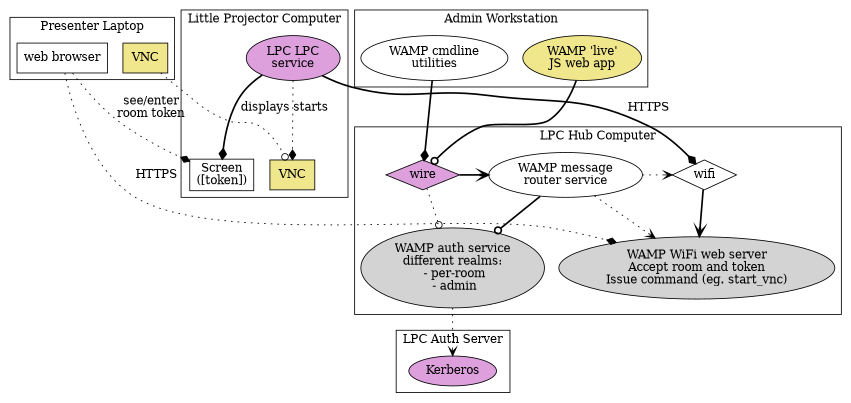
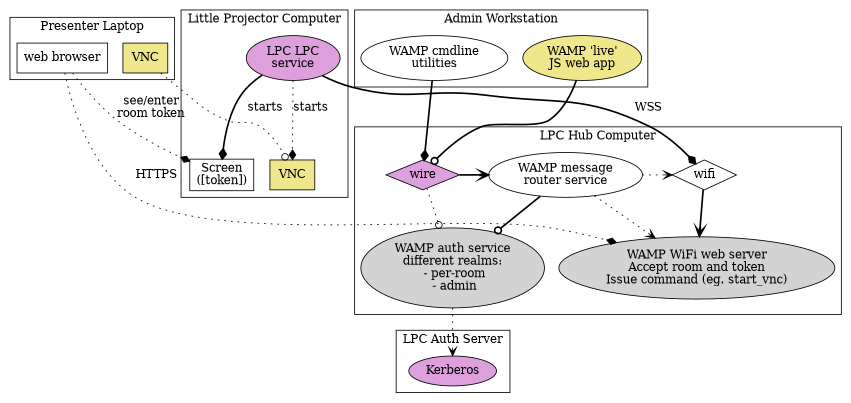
  digraph {
    node [fillcolor=white style=filled]
    edge [arrowhead=diamond style=dotted]
    n1 [label="WAMP message\nrouter service"]
    n2 [label=wifi shape=diamond]
    n3 [fillcolor=plum label=wire shape=diamond]
    n4 [fillcolor=lightgrey label="WAMP auth service\ndifferent realms:\n - per-room\n - admin"]
    n5 [fillcolor=lightgrey label="WAMP WiFi web server\nAccept room and token\nIssue command (eg. start_vnc)"]
    n6 [label="WAMP cmdline\nutilities"]
    n7 [fillcolor=khaki label="WAMP 'live'\nJS web app"]
    n8 [label="Screen\n([token])" shape=box]
    n9 [fillcolor=khaki label=VNC shape=box]
    n10 [fillcolor=plum label="LPC LPC\nservice"]
    n11 [label="web browser" shape=box]
    n12 [fillcolor=khaki label=VNC shape=box]
    n13 [fillcolor=plum label=Kerberos]
    subgraph cluster_1 {
      label="LPC Hub Computer"
      n4
      n5
      subgraph sub_2 {
        label="LPC Hub Computer"
        rank=same
        n1
        n2
        n3
      }
    }
    subgraph cluster_3 {
      label="Admin Workstation"
      n6
      n7
    }
    subgraph cluster_4 {
      label="Little Projector Computer"
      n10
      subgraph sub_5 {
        label="Little Projector Computer"
        rank=same
        n8
        n9
      }
    }
    subgraph cluster_6 {
      label="Presenter Laptop"
      subgraph sub_7 {
        label="Presenter Laptop"
        rank=same
        n11
        n12
      }
    }
    subgraph cluster_8 {
      label="LPC Auth Server"
      n13
    }
    n1 -> n2 [arrowhead=vee]
    n1 -> n4 [arrowhead=odot style=bold]
    n1 -> n5 [arrowhead=vee]
    n2 -> n5 [arrowhead=vee style=bold]
    n3 -> n1 [arrowhead=vee style=bold]
    n3 -> n4 [arrowhead=odot]
    n4 -> n13 [arrowhead=vee]
    n6 -> n3 [style=bold]
    n7 -> n3 [arrowhead=odot style=bold]
-   n10 -> n2 [label=HTTPS style=bold]
+   n10 -> n2 [label=WSS style=bold]
    n10 -> n2 [arrowhead=none style=invis]
-   n10 -> n8 [label=displays style=bold]
+   n10 -> n8 [label=starts style=bold]
    n10 -> n9 [label=starts]
    n11 -> n5 [label=HTTPS]
    n11 -> n8 [label="see/enter\nroom token"]
    n12 -> n9 [arrowhead=odot]
  }
